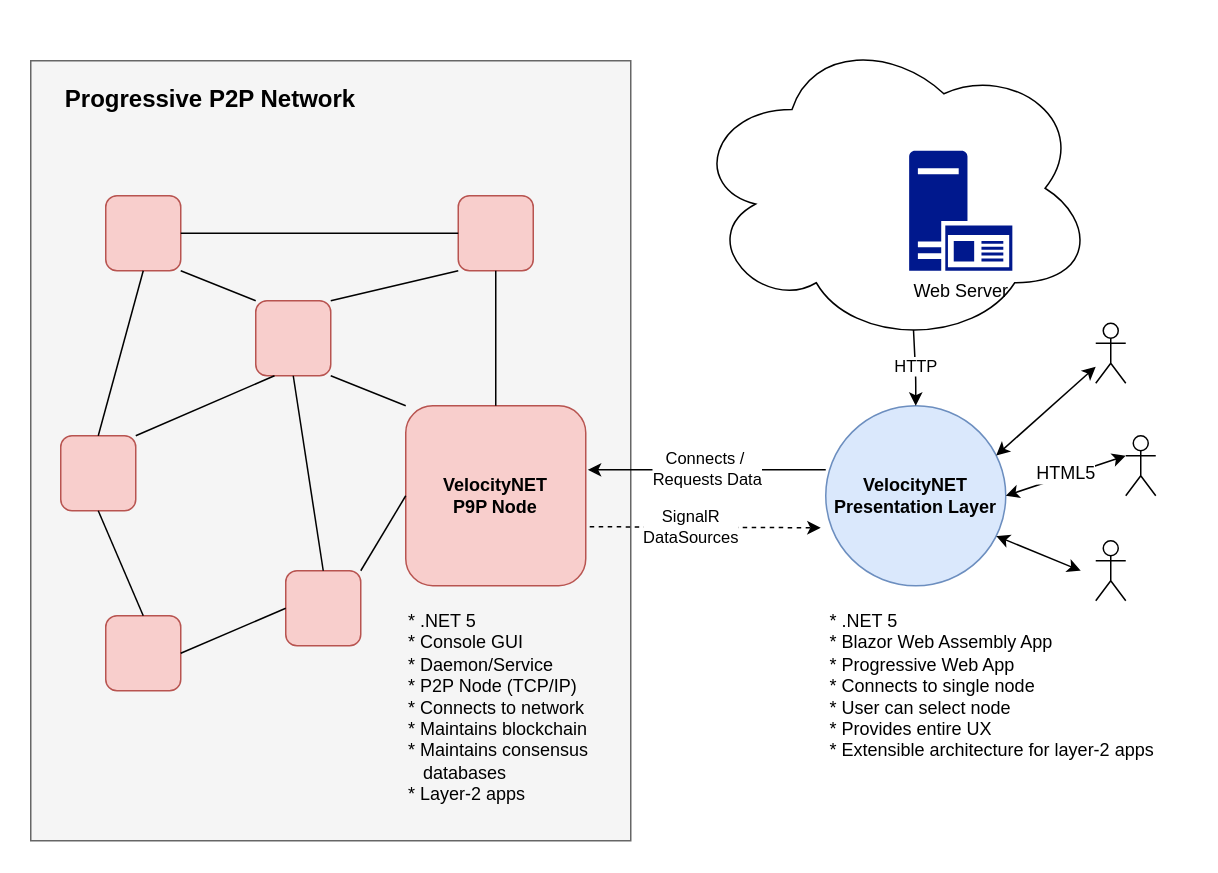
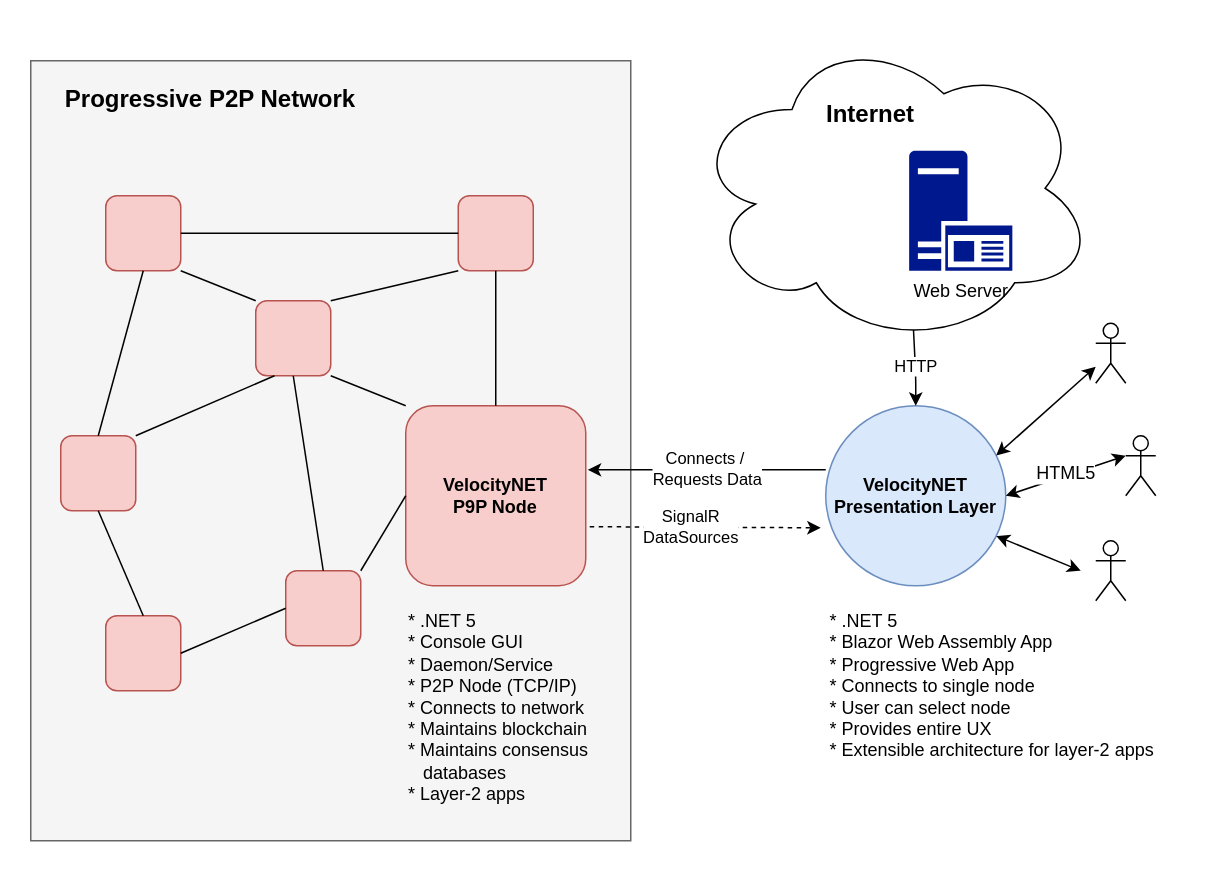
  <mxCell id="0" />
  <mxCell id="1" parent="0" />
  <mxCell id="2" value="" style="rounded=0;whiteSpace=wrap;html=1;align=left;fillColor=#f5f5f5;strokeColor=#666666;fontColor=#333333;" vertex="1" parent="1"><mxGeometry x="20" y="40" width="400" height="520" as="geometry" /></mxCell>
  <mxCell id="3" value="VelocityNET&lt;br&gt;P9P Node" style="whiteSpace=wrap;html=1;aspect=fixed;fillColor=#f8cecc;strokeColor=#b85450;rounded=1;fontStyle=1" vertex="1" parent="1"><mxGeometry x="270" y="270" width="120" height="120" as="geometry" /></mxCell>
  <mxCell id="4" value="VelocityNET&lt;br&gt;Presentation Layer" style="ellipse;whiteSpace=wrap;html=1;aspect=fixed;fillColor=#dae8fc;strokeColor=#6c8ebf;fontStyle=1;" vertex="1" parent="1"><mxGeometry x="550" y="270" width="120" height="120" as="geometry" /></mxCell>
  <mxCell id="5" value="" style="endArrow=classic;html=1;exitX=0;exitY=0.356;exitDx=0;exitDy=0;exitPerimeter=0;entryX=1.011;entryY=0.356;entryDx=0;entryDy=0;entryPerimeter=0;" edge="1" parent="1" source="4" target="3"><mxGeometry width="50" height="50" relative="1" as="geometry"><mxPoint x="500" y="560" as="sourcePoint" /><mxPoint x="550" y="510" as="targetPoint" /></mxGeometry></mxCell>
  <mxCell id="6" value="Connects /&amp;nbsp;&lt;br&gt;Requests Data" style="edgeLabel;html=1;align=center;verticalAlign=middle;resizable=0;points=[];" vertex="1" connectable="0" parent="5"><mxGeometry x="0.416" y="-1" relative="1" as="geometry"><mxPoint x="32" as="offset" /></mxGeometry></mxCell>
  <mxCell id="7" value="" style="endArrow=classic;html=1;dashed=1;exitX=1.022;exitY=0.672;exitDx=0;exitDy=0;exitPerimeter=0;entryX=-0.028;entryY=0.678;entryDx=0;entryDy=0;entryPerimeter=0;" edge="1" parent="1" source="3" target="4"><mxGeometry width="50" height="50" relative="1" as="geometry"><mxPoint x="500" y="560" as="sourcePoint" /><mxPoint x="550" y="510" as="targetPoint" /></mxGeometry></mxCell>
  <mxCell id="8" value="SignalR&lt;br&gt;DataSources" style="edgeLabel;html=1;align=center;verticalAlign=middle;resizable=0;points=[];" vertex="1" connectable="0" parent="7"><mxGeometry x="-0.233" relative="1" as="geometry"><mxPoint x="8.36" as="offset" /></mxGeometry></mxCell>
  <mxCell id="9" value="* .NET 5&lt;br&gt;* Console GUI&lt;br&gt;*&amp;nbsp;Daemon/Service&lt;br&gt;*&amp;nbsp;P2P Node (TCP/IP)&lt;br&gt;*&amp;nbsp;Connects to network&lt;br&gt;*&amp;nbsp;Maintains blockchain&lt;br&gt;*&amp;nbsp;Maintains consensus&lt;br&gt;&amp;nbsp; &amp;nbsp;databases&lt;br&gt;* Layer-2 apps" style="text;html=1;strokeColor=none;fillColor=none;align=left;verticalAlign=top;whiteSpace=wrap;rounded=0;" vertex="1" parent="1"><mxGeometry x="270" y="400" width="140" height="150" as="geometry" /></mxCell>
  <mxCell id="10" value="* .NET 5&lt;br&gt;* Blazor Web Assembly App&lt;br&gt;*&amp;nbsp;Progressive Web App&lt;br&gt;* Connects to single node&lt;br&gt;*&amp;nbsp;User can select node&lt;br&gt;*&amp;nbsp;Provides entire UX&lt;br&gt;* Extensible architecture for layer-2 apps" style="text;html=1;strokeColor=none;fillColor=none;align=left;verticalAlign=top;whiteSpace=wrap;rounded=0;" vertex="1" parent="1"><mxGeometry x="551" y="400" width="239" height="120" as="geometry" /></mxCell>
  <mxCell id="11" value="" style="whiteSpace=wrap;html=1;aspect=fixed;fillColor=#f8cecc;strokeColor=#b85450;rounded=1;" vertex="1" parent="1"><mxGeometry x="305" y="130" width="50" height="50" as="geometry" /></mxCell>
  <mxCell id="12" value="" style="whiteSpace=wrap;html=1;aspect=fixed;fillColor=#f8cecc;strokeColor=#b85450;rounded=1;" vertex="1" parent="1"><mxGeometry x="70" y="130" width="50" height="50" as="geometry" /></mxCell>
  <mxCell id="13" value="" style="whiteSpace=wrap;html=1;aspect=fixed;fillColor=#f8cecc;strokeColor=#b85450;rounded=1;" vertex="1" parent="1"><mxGeometry x="170" y="200" width="50" height="50" as="geometry" /></mxCell>
  <mxCell id="14" value="" style="whiteSpace=wrap;html=1;aspect=fixed;fillColor=#f8cecc;strokeColor=#b85450;rounded=1;" vertex="1" parent="1"><mxGeometry x="190" y="380" width="50" height="50" as="geometry" /></mxCell>
  <mxCell id="15" value="" style="whiteSpace=wrap;html=1;aspect=fixed;fillColor=#f8cecc;strokeColor=#b85450;rounded=1;" vertex="1" parent="1"><mxGeometry x="40" y="290" width="50" height="50" as="geometry" /></mxCell>
  <mxCell id="16" value="" style="whiteSpace=wrap;html=1;aspect=fixed;fillColor=#f8cecc;strokeColor=#b85450;rounded=1;" vertex="1" parent="1"><mxGeometry x="70" y="410" width="50" height="50" as="geometry" /></mxCell>
  <mxCell id="17" value="" style="endArrow=none;html=1;entryX=0.5;entryY=0;entryDx=0;entryDy=0;exitX=0.5;exitY=1;exitDx=0;exitDy=0;" edge="1" parent="1" source="11" target="3"><mxGeometry width="50" height="50" relative="1" as="geometry"><mxPoint x="290" y="710" as="sourcePoint" /><mxPoint x="340" y="660" as="targetPoint" /></mxGeometry></mxCell>
  <mxCell id="18" value="" style="endArrow=none;html=1;entryX=0;entryY=0.5;entryDx=0;entryDy=0;exitX=1;exitY=0.5;exitDx=0;exitDy=0;" edge="1" parent="1" source="12" target="11"><mxGeometry width="50" height="50" relative="1" as="geometry"><mxPoint x="360" y="610" as="sourcePoint" /><mxPoint x="410" y="560" as="targetPoint" /></mxGeometry></mxCell>
  <mxCell id="19" value="" style="endArrow=none;html=1;entryX=1;entryY=0;entryDx=0;entryDy=0;exitX=0;exitY=1;exitDx=0;exitDy=0;" edge="1" parent="1" source="11" target="13"><mxGeometry width="50" height="50" relative="1" as="geometry"><mxPoint x="360" y="610" as="sourcePoint" /><mxPoint x="410" y="560" as="targetPoint" /></mxGeometry></mxCell>
  <mxCell id="20" value="" style="endArrow=none;html=1;entryX=0.5;entryY=1;entryDx=0;entryDy=0;exitX=0.5;exitY=0;exitDx=0;exitDy=0;" edge="1" parent="1" source="14" target="13"><mxGeometry width="50" height="50" relative="1" as="geometry"><mxPoint x="360" y="610" as="sourcePoint" /><mxPoint x="410" y="560" as="targetPoint" /></mxGeometry></mxCell>
  <mxCell id="21" value="" style="endArrow=none;html=1;entryX=0;entryY=0.5;entryDx=0;entryDy=0;exitX=1;exitY=0.5;exitDx=0;exitDy=0;" edge="1" parent="1" source="16" target="14"><mxGeometry width="50" height="50" relative="1" as="geometry"><mxPoint x="360" y="610" as="sourcePoint" /><mxPoint x="410" y="560" as="targetPoint" /></mxGeometry></mxCell>
  <mxCell id="22" value="" style="endArrow=none;html=1;exitX=0;exitY=0.5;exitDx=0;exitDy=0;entryX=1;entryY=0;entryDx=0;entryDy=0;" edge="1" parent="1" source="3" target="14"><mxGeometry width="50" height="50" relative="1" as="geometry"><mxPoint x="360" y="610" as="sourcePoint" /><mxPoint x="410" y="560" as="targetPoint" /></mxGeometry></mxCell>
  <mxCell id="23" value="" style="endArrow=none;html=1;entryX=0.5;entryY=0;entryDx=0;entryDy=0;exitX=0.5;exitY=1;exitDx=0;exitDy=0;" edge="1" parent="1" source="15" target="16"><mxGeometry width="50" height="50" relative="1" as="geometry"><mxPoint x="360" y="610" as="sourcePoint" /><mxPoint x="410" y="560" as="targetPoint" /></mxGeometry></mxCell>
  <mxCell id="24" value="" style="endArrow=none;html=1;entryX=1;entryY=0;entryDx=0;entryDy=0;exitX=0.25;exitY=1;exitDx=0;exitDy=0;" edge="1" parent="1" source="13" target="15"><mxGeometry width="50" height="50" relative="1" as="geometry"><mxPoint x="360" y="610" as="sourcePoint" /><mxPoint x="410" y="560" as="targetPoint" /></mxGeometry></mxCell>
  <mxCell id="25" value="" style="endArrow=none;html=1;exitX=0.5;exitY=0;exitDx=0;exitDy=0;entryX=0.5;entryY=1;entryDx=0;entryDy=0;" edge="1" parent="1" source="15" target="12"><mxGeometry width="50" height="50" relative="1" as="geometry"><mxPoint x="50" y="260" as="sourcePoint" /><mxPoint x="100" y="210" as="targetPoint" /></mxGeometry></mxCell>
  <mxCell id="26" value="" style="endArrow=none;html=1;exitX=1;exitY=1;exitDx=0;exitDy=0;entryX=0;entryY=0;entryDx=0;entryDy=0;" edge="1" parent="1" source="12" target="13"><mxGeometry width="50" height="50" relative="1" as="geometry"><mxPoint x="360" y="610" as="sourcePoint" /><mxPoint x="410" y="560" as="targetPoint" /></mxGeometry></mxCell>
  <mxCell id="27" value="" style="endArrow=none;html=1;exitX=0;exitY=0;exitDx=0;exitDy=0;entryX=1;entryY=1;entryDx=0;entryDy=0;" edge="1" parent="1" source="3" target="13"><mxGeometry width="50" height="50" relative="1" as="geometry"><mxPoint x="360" y="610" as="sourcePoint" /><mxPoint x="410" y="560" as="targetPoint" /></mxGeometry></mxCell>
  <mxCell id="28" value="" style="shape=umlActor;verticalLabelPosition=bottom;verticalAlign=top;html=1;outlineConnect=0;rounded=1;align=left;" vertex="1" parent="1"><mxGeometry x="730" y="215" width="20" height="40" as="geometry" /></mxCell>
  <mxCell id="29" value="" style="shape=umlActor;verticalLabelPosition=bottom;verticalAlign=top;html=1;outlineConnect=0;rounded=1;align=left;" vertex="1" parent="1"><mxGeometry x="750" y="290" width="20" height="40" as="geometry" /></mxCell>
  <mxCell id="30" value="" style="shape=umlActor;verticalLabelPosition=bottom;verticalAlign=top;html=1;outlineConnect=0;rounded=1;align=left;" vertex="1" parent="1"><mxGeometry x="730" y="360" width="20" height="40" as="geometry" /></mxCell>
  <mxCell id="31" value="" style="ellipse;shape=cloud;whiteSpace=wrap;html=1;align=left;" vertex="1" parent="1"><mxGeometry x="460" y="20" width="270" height="210" as="geometry" /></mxCell>
  <mxCell id="32" value="HTTP" style="endArrow=classic;html=1;exitX=0.55;exitY=0.95;exitDx=0;exitDy=0;exitPerimeter=0;entryX=0.5;entryY=0;entryDx=0;entryDy=0;" edge="1" parent="1" source="31" target="4"><mxGeometry width="50" height="50" relative="1" as="geometry"><mxPoint x="370" y="290" as="sourcePoint" /><mxPoint x="420" y="240" as="targetPoint" /><Array as="points"><mxPoint x="610" y="250" /></Array></mxGeometry></mxCell>
  <mxCell id="33" value="Web Server" style="aspect=fixed;pointerEvents=1;shadow=0;dashed=0;html=1;strokeColor=none;labelPosition=center;verticalLabelPosition=bottom;verticalAlign=top;align=center;fillColor=#00188D;shape=mxgraph.mscae.enterprise.application_server2;rounded=1;" vertex="1" parent="1"><mxGeometry x="605.6" y="100" width="68.8" height="80" as="geometry" /></mxCell>
+ <mxCell id="34" value="Internet" style="text;html=1;strokeColor=none;fillColor=none;align=center;verticalAlign=middle;whiteSpace=wrap;rounded=0;fontStyle=1;fontSize=16;" vertex="1" parent="1"><mxGeometry x="540" y="60" width="80" height="30" as="geometry" /></mxCell>
  <mxCell id="35" value="Progressive P2P Network" style="text;html=1;strokeColor=none;fillColor=none;align=center;verticalAlign=middle;whiteSpace=wrap;rounded=0;fontStyle=1;fontSize=16;" vertex="1" parent="1"><mxGeometry x="30" y="50" width="220" height="30" as="geometry" /></mxCell>
  <mxCell id="36" value="" style="endArrow=classic;startArrow=classic;html=1;fontSize=16;exitX=1;exitY=0.25;exitDx=0;exitDy=0;" edge="1" parent="1" source="4" target="28"><mxGeometry width="50" height="50" relative="1" as="geometry"><mxPoint x="370" y="270" as="sourcePoint" /><mxPoint x="420" y="220" as="targetPoint" /></mxGeometry></mxCell>
  <mxCell id="37" value="" style="endArrow=classic;startArrow=classic;html=1;fontSize=16;exitX=1;exitY=0.5;exitDx=0;exitDy=0;entryX=0;entryY=0.333;entryDx=0;entryDy=0;entryPerimeter=0;" edge="1" parent="1" source="4" target="29"><mxGeometry width="50" height="50" relative="1" as="geometry"><mxPoint x="680" y="310" as="sourcePoint" /><mxPoint x="740" y="254.286" as="targetPoint" /></mxGeometry></mxCell>
  <mxCell id="38" value="HTML5" style="edgeLabel;html=1;align=center;verticalAlign=middle;resizable=0;points=[];fontSize=12;" vertex="1" connectable="0" parent="37"><mxGeometry x="-0.372" y="-2" relative="1" as="geometry"><mxPoint x="14.7" y="-8.68" as="offset" /></mxGeometry></mxCell>
  <mxCell id="39" value="" style="endArrow=classic;startArrow=classic;html=1;fontSize=16;exitX=1;exitY=0.75;exitDx=0;exitDy=0;" edge="1" parent="1" source="4"><mxGeometry width="50" height="50" relative="1" as="geometry"><mxPoint x="680" y="340" as="sourcePoint" /><mxPoint x="720" y="380" as="targetPoint" /></mxGeometry></mxCell>
